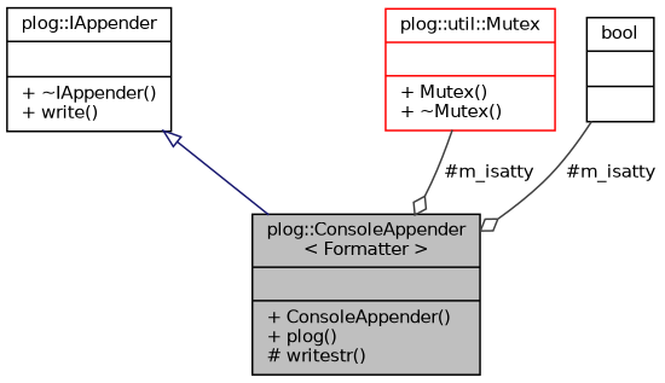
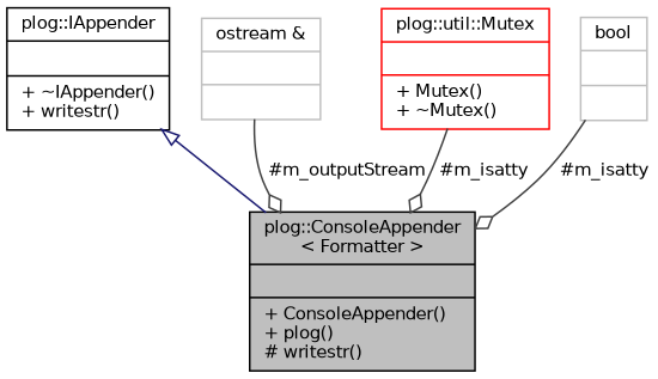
  digraph {
    node [color=black fontname=Helvetica fontsize=10 shape=record]
    edge [color=grey25 fontname=Helvetica fontsize=10 labelfontname=Helvetica labelfontsize=10 style=solid arrowhead=odiamond]
    n1 [fillcolor=grey75 fontcolor=black height=0.2 label="{plog::ConsoleAppender\l\< Formatter \>\n||+ ConsoleAppender()\l+ plog()\l# writestr()\l}" style=filled width=0.4]
-   n2 [height=0.2 label="{plog::IAppender\n||+ ~IAppender()\l+ write()\l}" width=0.4]
+   n2 [height=0.2 label="{plog::IAppender\n||+ ~IAppender()\l+ writestr()\l}" width=0.4]
+   n3 [color=grey75 height=0.2 label="{ostream &\n||}" width=0.4]
    n4 [color=red height=0.2 label="{plog::util::Mutex\n||+ Mutex()\l+ ~Mutex()\l}" width=0.4]
-   n5 [height=0.2 label="{bool\n||}" width=0.4]
+   n5 [color=grey75 height=0.2 label="{bool\n||}" width=0.4]
    n2 -> n1 [arrowtail=onormal color=midnightblue dir=back arrowhead=""]
+   n3 -> n1 [label=" #m_outputStream"]
    n4 -> n1 [label=" #m_isatty"]
    n5 -> n1 [label=" #m_isatty"]
  }
